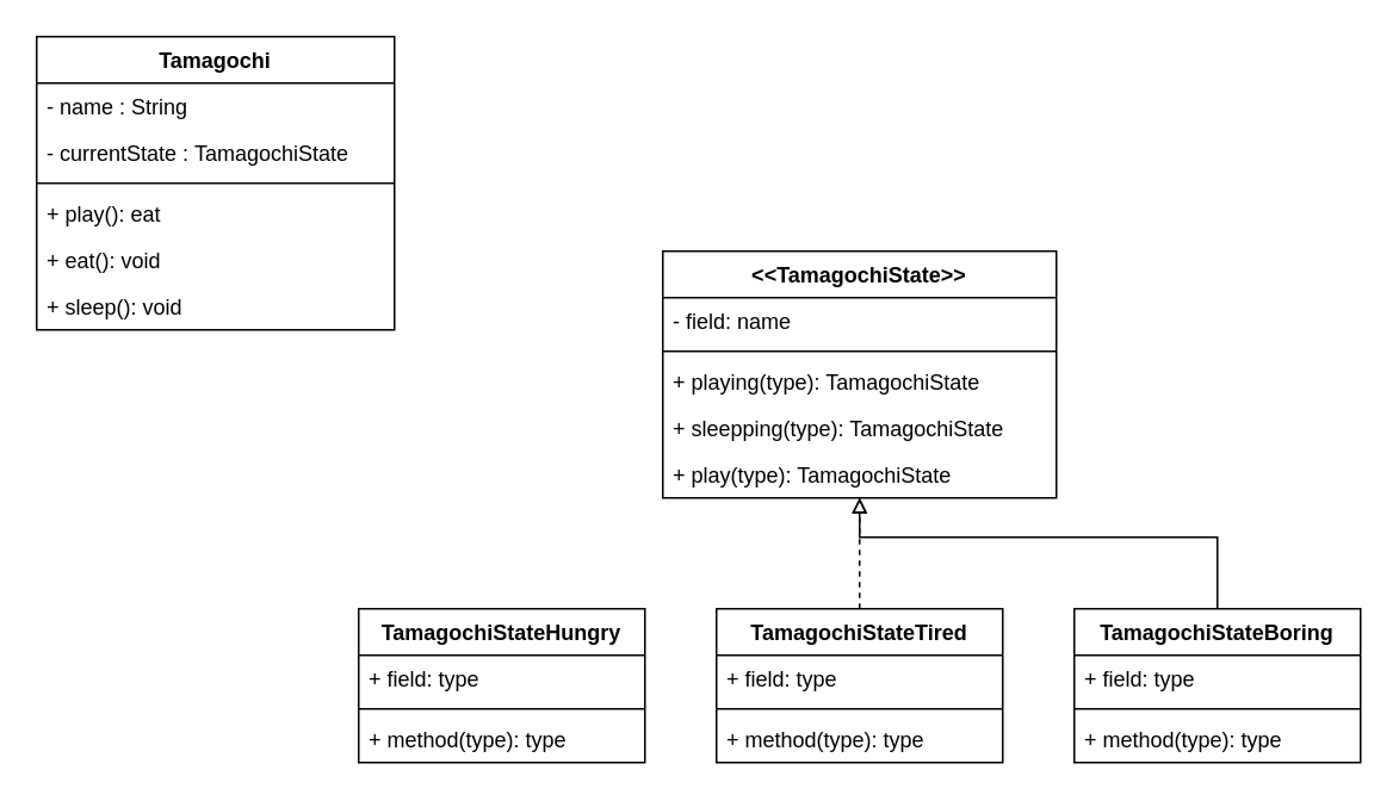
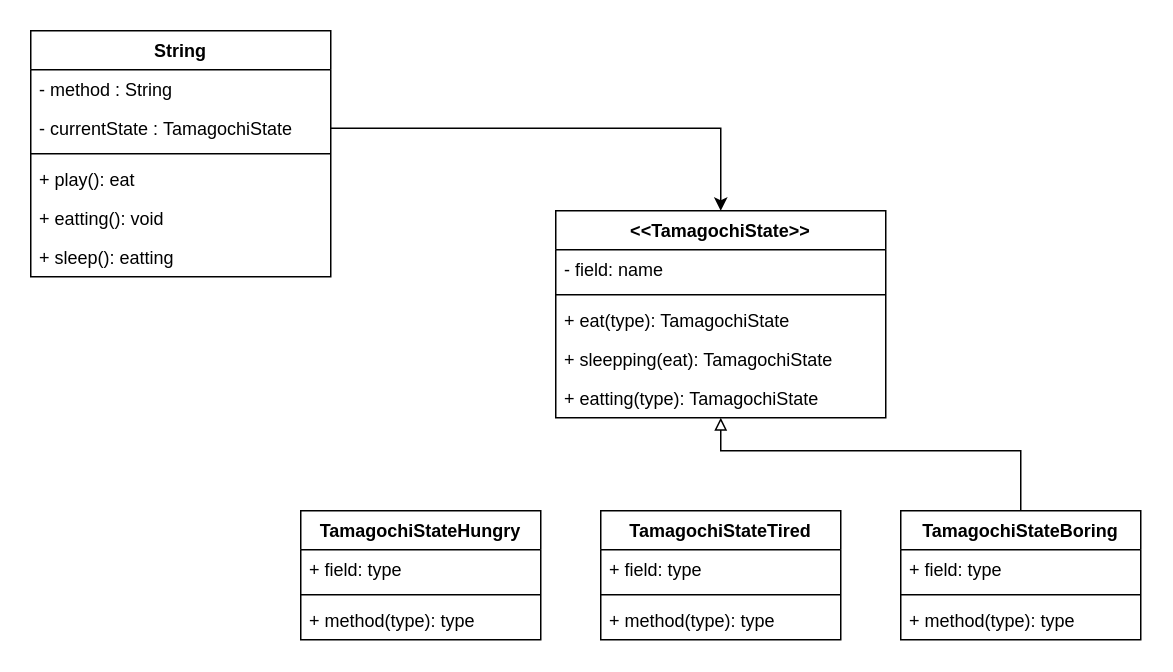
  <mxCell id="0" />
  <mxCell id="1" parent="0" />
- <mxCell id="2" value="Tamagochi" style="swimlane;fontStyle=1;align=center;verticalAlign=top;childLayout=stackLayout;horizontal=1;startSize=26;horizontalStack=0;resizeParent=1;resizeParentMax=0;resizeLast=0;collapsible=1;marginBottom=0;whiteSpace=wrap;html=1;" vertex="1" parent="1"><mxGeometry x="20" y="20" width="200" height="164" as="geometry" /></mxCell>
- <mxCell id="3" value="- name : String" style="text;strokeColor=none;fillColor=none;align=left;verticalAlign=top;spacingLeft=4;spacingRight=4;overflow=hidden;rotatable=0;points=[[0,0.5],[1,0.5]];portConstraint=eastwest;whiteSpace=wrap;html=1;" vertex="1" parent="2"><mxGeometry y="26" width="200" height="26" as="geometry" /></mxCell>
+ <mxCell id="2" value="String" style="swimlane;fontStyle=1;align=center;verticalAlign=top;childLayout=stackLayout;horizontal=1;startSize=26;horizontalStack=0;resizeParent=1;resizeParentMax=0;resizeLast=0;collapsible=1;marginBottom=0;whiteSpace=wrap;html=1;" vertex="1" parent="1"><mxGeometry x="20" y="20" width="200" height="164" as="geometry" /></mxCell>
+ <mxCell id="3" value="- method : String" style="text;strokeColor=none;fillColor=none;align=left;verticalAlign=top;spacingLeft=4;spacingRight=4;overflow=hidden;rotatable=0;points=[[0,0.5],[1,0.5]];portConstraint=eastwest;whiteSpace=wrap;html=1;" vertex="1" parent="2"><mxGeometry y="26" width="200" height="26" as="geometry" /></mxCell>
  <mxCell id="4" value="- currentState :&amp;nbsp;&lt;span style=&quot;text-align: center;&quot;&gt;TamagochiState&lt;/span&gt;" style="text;strokeColor=none;fillColor=none;align=left;verticalAlign=top;spacingLeft=4;spacingRight=4;overflow=hidden;rotatable=0;points=[[0,0.5],[1,0.5]];portConstraint=eastwest;whiteSpace=wrap;html=1;" vertex="1" parent="2"><mxGeometry y="52" width="200" height="26" as="geometry" /></mxCell>
  <mxCell id="5" value="" style="line;strokeWidth=1;fillColor=none;align=left;verticalAlign=middle;spacingTop=-1;spacingLeft=3;spacingRight=3;rotatable=0;labelPosition=right;points=[];portConstraint=eastwest;strokeColor=inherit;" vertex="1" parent="2"><mxGeometry y="78" width="200" height="8" as="geometry" /></mxCell>
  <mxCell id="6" value="+ play(): eat" style="text;strokeColor=none;fillColor=none;align=left;verticalAlign=top;spacingLeft=4;spacingRight=4;overflow=hidden;rotatable=0;points=[[0,0.5],[1,0.5]];portConstraint=eastwest;whiteSpace=wrap;html=1;" vertex="1" parent="2"><mxGeometry y="86" width="200" height="26" as="geometry" /></mxCell>
- <mxCell id="7" value="+ eat(): void" style="text;strokeColor=none;fillColor=none;align=left;verticalAlign=top;spacingLeft=4;spacingRight=4;overflow=hidden;rotatable=0;points=[[0,0.5],[1,0.5]];portConstraint=eastwest;whiteSpace=wrap;html=1;" vertex="1" parent="2"><mxGeometry y="112" width="200" height="26" as="geometry" /></mxCell>
- <mxCell id="8" value="+ sleep(): void" style="text;strokeColor=none;fillColor=none;align=left;verticalAlign=top;spacingLeft=4;spacingRight=4;overflow=hidden;rotatable=0;points=[[0,0.5],[1,0.5]];portConstraint=eastwest;whiteSpace=wrap;html=1;" vertex="1" parent="2"><mxGeometry y="138" width="200" height="26" as="geometry" /></mxCell>
+ <mxCell id="7" value="+ eatting(): void" style="text;strokeColor=none;fillColor=none;align=left;verticalAlign=top;spacingLeft=4;spacingRight=4;overflow=hidden;rotatable=0;points=[[0,0.5],[1,0.5]];portConstraint=eastwest;whiteSpace=wrap;html=1;" vertex="1" parent="2"><mxGeometry y="112" width="200" height="26" as="geometry" /></mxCell>
+ <mxCell id="8" value="+ sleep(): eatting" style="text;strokeColor=none;fillColor=none;align=left;verticalAlign=top;spacingLeft=4;spacingRight=4;overflow=hidden;rotatable=0;points=[[0,0.5],[1,0.5]];portConstraint=eastwest;whiteSpace=wrap;html=1;" vertex="1" parent="2"><mxGeometry y="138" width="200" height="26" as="geometry" /></mxCell>
  <mxCell id="9" value="&amp;lt;&amp;lt;TamagochiState&amp;gt;&amp;gt;" style="swimlane;fontStyle=1;align=center;verticalAlign=top;childLayout=stackLayout;horizontal=1;startSize=26;horizontalStack=0;resizeParent=1;resizeParentMax=0;resizeLast=0;collapsible=1;marginBottom=0;whiteSpace=wrap;html=1;" vertex="1" parent="1"><mxGeometry x="370" y="140" width="220" height="138" as="geometry" /></mxCell>
  <mxCell id="10" value="- field: name" style="text;strokeColor=none;fillColor=none;align=left;verticalAlign=top;spacingLeft=4;spacingRight=4;overflow=hidden;rotatable=0;points=[[0,0.5],[1,0.5]];portConstraint=eastwest;whiteSpace=wrap;html=1;" vertex="1" parent="9"><mxGeometry y="26" width="220" height="26" as="geometry" /></mxCell>
  <mxCell id="11" value="" style="line;strokeWidth=1;fillColor=none;align=left;verticalAlign=middle;spacingTop=-1;spacingLeft=3;spacingRight=3;rotatable=0;labelPosition=right;points=[];portConstraint=eastwest;strokeColor=inherit;" vertex="1" parent="9"><mxGeometry y="52" width="220" height="8" as="geometry" /></mxCell>
- <mxCell id="12" value="+ playing(type): TamagochiState" style="text;strokeColor=none;fillColor=none;align=left;verticalAlign=top;spacingLeft=4;spacingRight=4;overflow=hidden;rotatable=0;points=[[0,0.5],[1,0.5]];portConstraint=eastwest;whiteSpace=wrap;html=1;" vertex="1" parent="9"><mxGeometry y="60" width="220" height="26" as="geometry" /></mxCell>
- <mxCell id="13" value="+ sleepping(type): TamagochiState" style="text;strokeColor=none;fillColor=none;align=left;verticalAlign=top;spacingLeft=4;spacingRight=4;overflow=hidden;rotatable=0;points=[[0,0.5],[1,0.5]];portConstraint=eastwest;whiteSpace=wrap;html=1;" vertex="1" parent="9"><mxGeometry y="86" width="220" height="26" as="geometry" /></mxCell>
- <mxCell id="14" value="+ play(type): TamagochiState" style="text;strokeColor=none;fillColor=none;align=left;verticalAlign=top;spacingLeft=4;spacingRight=4;overflow=hidden;rotatable=0;points=[[0,0.5],[1,0.5]];portConstraint=eastwest;whiteSpace=wrap;html=1;" vertex="1" parent="9"><mxGeometry y="112" width="220" height="26" as="geometry" /></mxCell>
+ <mxCell id="12" value="+ eat(type): TamagochiState" style="text;strokeColor=none;fillColor=none;align=left;verticalAlign=top;spacingLeft=4;spacingRight=4;overflow=hidden;rotatable=0;points=[[0,0.5],[1,0.5]];portConstraint=eastwest;whiteSpace=wrap;html=1;" vertex="1" parent="9"><mxGeometry y="60" width="220" height="26" as="geometry" /></mxCell>
+ <mxCell id="13" value="+ sleepping(eat): TamagochiState" style="text;strokeColor=none;fillColor=none;align=left;verticalAlign=top;spacingLeft=4;spacingRight=4;overflow=hidden;rotatable=0;points=[[0,0.5],[1,0.5]];portConstraint=eastwest;whiteSpace=wrap;html=1;" vertex="1" parent="9"><mxGeometry y="86" width="220" height="26" as="geometry" /></mxCell>
+ <mxCell id="14" value="+ eatting(type): TamagochiState" style="text;strokeColor=none;fillColor=none;align=left;verticalAlign=top;spacingLeft=4;spacingRight=4;overflow=hidden;rotatable=0;points=[[0,0.5],[1,0.5]];portConstraint=eastwest;whiteSpace=wrap;html=1;" vertex="1" parent="9"><mxGeometry y="112" width="220" height="26" as="geometry" /></mxCell>
+ <mxCell id="15" style="edgeStyle=orthogonalEdgeStyle;rounded=0;orthogonalLoop=1;jettySize=auto;html=1;entryX=0.5;entryY=0;entryDx=0;entryDy=0;" edge="1" parent="1" source="4" target="9"><mxGeometry relative="1" as="geometry" /></mxCell>
  <mxCell id="16" value="TamagochiStateHungry" style="swimlane;fontStyle=1;align=center;verticalAlign=top;childLayout=stackLayout;horizontal=1;startSize=26;horizontalStack=0;resizeParent=1;resizeParentMax=0;resizeLast=0;collapsible=1;marginBottom=0;whiteSpace=wrap;html=1;" vertex="1" parent="1"><mxGeometry x="200" y="340" width="160" height="86" as="geometry" /></mxCell>
  <mxCell id="17" value="+ field: type" style="text;strokeColor=none;fillColor=none;align=left;verticalAlign=top;spacingLeft=4;spacingRight=4;overflow=hidden;rotatable=0;points=[[0,0.5],[1,0.5]];portConstraint=eastwest;whiteSpace=wrap;html=1;" vertex="1" parent="16"><mxGeometry y="26" width="160" height="26" as="geometry" /></mxCell>
  <mxCell id="18" value="" style="line;strokeWidth=1;fillColor=none;align=left;verticalAlign=middle;spacingTop=-1;spacingLeft=3;spacingRight=3;rotatable=0;labelPosition=right;points=[];portConstraint=eastwest;strokeColor=inherit;" vertex="1" parent="16"><mxGeometry y="52" width="160" height="8" as="geometry" /></mxCell>
  <mxCell id="19" value="+ method(type): type" style="text;strokeColor=none;fillColor=none;align=left;verticalAlign=top;spacingLeft=4;spacingRight=4;overflow=hidden;rotatable=0;points=[[0,0.5],[1,0.5]];portConstraint=eastwest;whiteSpace=wrap;html=1;" vertex="1" parent="16"><mxGeometry y="60" width="160" height="26" as="geometry" /></mxCell>
- <mxCell id="20" style="edgeStyle=orthogonalEdgeStyle;rounded=0;orthogonalLoop=1;jettySize=auto;html=1;dashed=1;endArrow=block;endFill=0;" edge="1" parent="1" source="21" target="9"><mxGeometry relative="1" as="geometry" /></mxCell>
  <mxCell id="21" value="TamagochiStateTired" style="swimlane;fontStyle=1;align=center;verticalAlign=top;childLayout=stackLayout;horizontal=1;startSize=26;horizontalStack=0;resizeParent=1;resizeParentMax=0;resizeLast=0;collapsible=1;marginBottom=0;whiteSpace=wrap;html=1;" vertex="1" parent="1"><mxGeometry x="400" y="340" width="160" height="86" as="geometry" /></mxCell>
  <mxCell id="22" value="+ field: type" style="text;strokeColor=none;fillColor=none;align=left;verticalAlign=top;spacingLeft=4;spacingRight=4;overflow=hidden;rotatable=0;points=[[0,0.5],[1,0.5]];portConstraint=eastwest;whiteSpace=wrap;html=1;" vertex="1" parent="21"><mxGeometry y="26" width="160" height="26" as="geometry" /></mxCell>
  <mxCell id="23" value="" style="line;strokeWidth=1;fillColor=none;align=left;verticalAlign=middle;spacingTop=-1;spacingLeft=3;spacingRight=3;rotatable=0;labelPosition=right;points=[];portConstraint=eastwest;strokeColor=inherit;" vertex="1" parent="21"><mxGeometry y="52" width="160" height="8" as="geometry" /></mxCell>
  <mxCell id="24" value="+ method(type): type" style="text;strokeColor=none;fillColor=none;align=left;verticalAlign=top;spacingLeft=4;spacingRight=4;overflow=hidden;rotatable=0;points=[[0,0.5],[1,0.5]];portConstraint=eastwest;whiteSpace=wrap;html=1;" vertex="1" parent="21"><mxGeometry y="60" width="160" height="26" as="geometry" /></mxCell>
  <mxCell id="25" style="edgeStyle=orthogonalEdgeStyle;rounded=0;orthogonalLoop=1;jettySize=auto;html=1;dashed=0;endArrow=block;endFill=0;" edge="1" parent="1" source="26" target="9"><mxGeometry relative="1" as="geometry"><Array as="points"><mxPoint x="680" y="300" /><mxPoint x="480" y="300" /></Array></mxGeometry></mxCell>
  <mxCell id="26" value="TamagochiStateBoring" style="swimlane;fontStyle=1;align=center;verticalAlign=top;childLayout=stackLayout;horizontal=1;startSize=26;horizontalStack=0;resizeParent=1;resizeParentMax=0;resizeLast=0;collapsible=1;marginBottom=0;whiteSpace=wrap;html=1;" vertex="1" parent="1"><mxGeometry x="600" y="340" width="160" height="86" as="geometry" /></mxCell>
  <mxCell id="27" value="+ field: type" style="text;strokeColor=none;fillColor=none;align=left;verticalAlign=top;spacingLeft=4;spacingRight=4;overflow=hidden;rotatable=0;points=[[0,0.5],[1,0.5]];portConstraint=eastwest;whiteSpace=wrap;html=1;" vertex="1" parent="26"><mxGeometry y="26" width="160" height="26" as="geometry" /></mxCell>
  <mxCell id="28" value="" style="line;strokeWidth=1;fillColor=none;align=left;verticalAlign=middle;spacingTop=-1;spacingLeft=3;spacingRight=3;rotatable=0;labelPosition=right;points=[];portConstraint=eastwest;strokeColor=inherit;" vertex="1" parent="26"><mxGeometry y="52" width="160" height="8" as="geometry" /></mxCell>
  <mxCell id="29" value="+ method(type): type" style="text;strokeColor=none;fillColor=none;align=left;verticalAlign=top;spacingLeft=4;spacingRight=4;overflow=hidden;rotatable=0;points=[[0,0.5],[1,0.5]];portConstraint=eastwest;whiteSpace=wrap;html=1;" vertex="1" parent="26"><mxGeometry y="60" width="160" height="26" as="geometry" /></mxCell>
